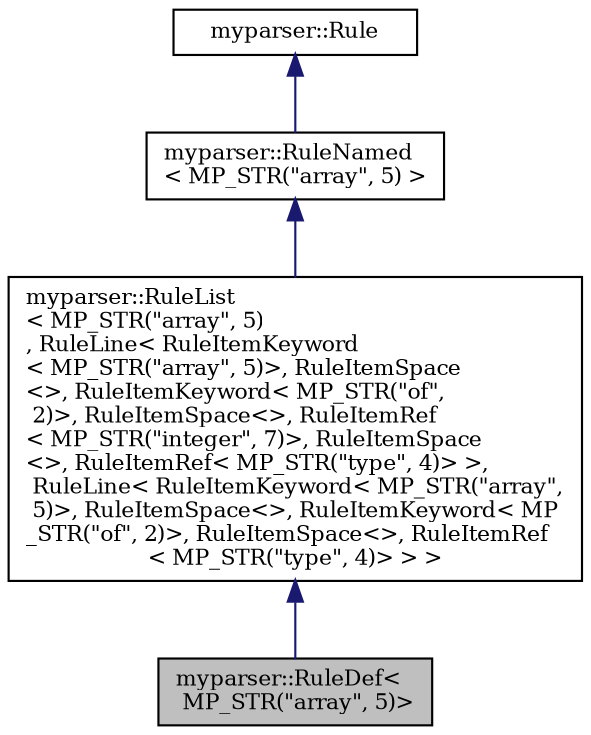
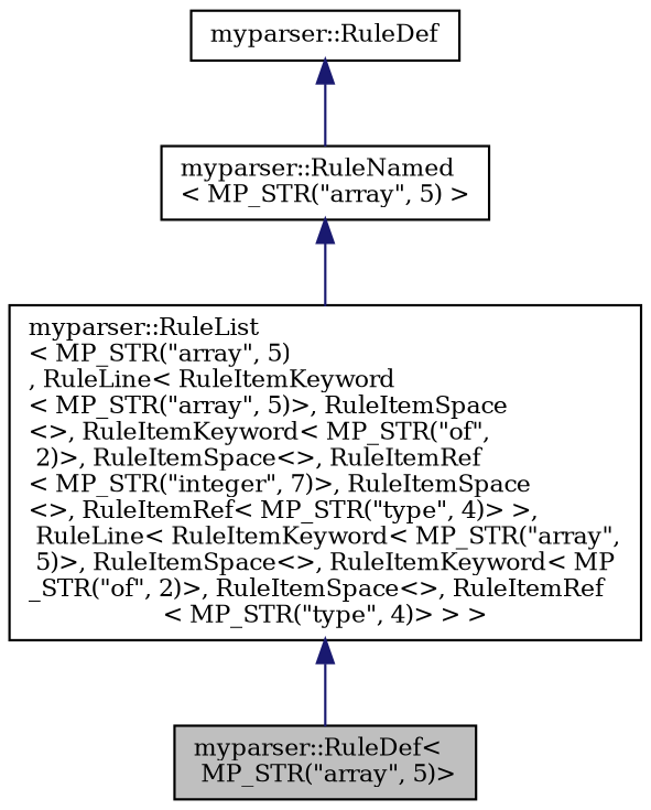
  digraph {
    rankdir=TB
    fontname="DejaVu Serif"
    node [color=black fillcolor=white fontname="DejaVu Serif" fontsize=10 shape=record style=filled]
    edge [color=midnightblue dir=back fontname="DejaVu Serif" fontsize=10 labelfontname=Helvetica labelfontsize=10 style=solid]
    n1 [fillcolor=grey75 fontcolor=black height=0.2 label="myparser::RuleDef\<\l MP_STR(\"array\", 5)\>" width=0.4]
    n2 [height=0.2 label="myparser::RuleList\l\< MP_STR(\"array\", 5)\l, RuleLine\< RuleItemKeyword\l\< MP_STR(\"array\", 5)\>, RuleItemSpace\l\<\>, RuleItemKeyword\< MP_STR(\"of\",\l 2)\>, RuleItemSpace\<\>, RuleItemRef\l\< MP_STR(\"integer\", 7)\>, RuleItemSpace\l\<\>, RuleItemRef\< MP_STR(\"type\", 4)\> \>,\l RuleLine\< RuleItemKeyword\< MP_STR(\"array\",\l 5)\>, RuleItemSpace\<\>, RuleItemKeyword\< MP\l_STR(\"of\", 2)\>, RuleItemSpace\<\>, RuleItemRef\l\< MP_STR(\"type\", 4)\> \> \>" width=0.4]
    n3 [height=0.2 label="myparser::RuleNamed\l\< MP_STR(\"array\", 5) \>" width=0.4]
-   n4 [height=0.2 label="myparser::Rule" width=0.4]
+   n4 [height=0.2 label="myparser::RuleDef" width=0.4]
    n2 -> n1
    n3 -> n2
    n4 -> n3
  }
